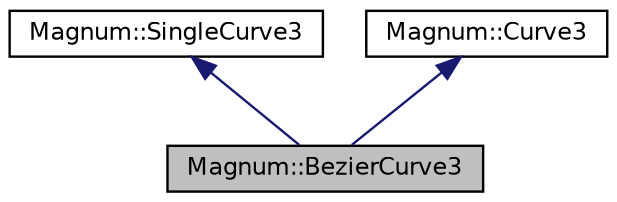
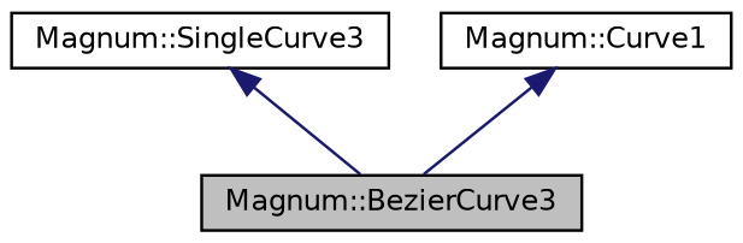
  digraph {
    node [color=black fillcolor=white fontname=Helvetica fontsize=10 shape=record style=filled]
    edge [color=midnightblue dir=back fontname=Helvetica fontsize=10 labelfontname=Helvetica labelfontsize=10 style=solid]
    n1 [fillcolor=grey75 fontcolor=black height=0.2 label="Magnum::BezierCurve3" width=0.4]
    n2 [height=0.2 label="Magnum::SingleCurve3" width=0.4]
-   n3 [height=0.2 label="Magnum::Curve3" width=0.4]
+   n3 [height=0.2 label="Magnum::Curve1" width=0.4]
    n2 -> n1
    n3 -> n1
  }
